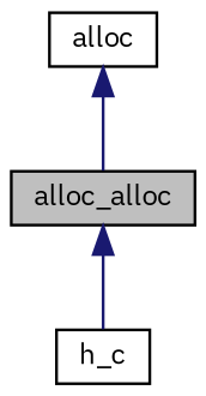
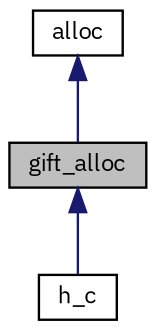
  digraph {
    fontname="IBM Plex Sans"
    node [color=black fillcolor=white fontname="IBM Plex Sans" fontsize=10 shape=record style=filled]
    edge [color=midnightblue dir=back fontname="IBM Plex Sans" fontsize=10 labelfontname=Helvetica labelfontsize=10 style=solid]
-   n1 [fillcolor=grey75 fontcolor=black height=0.2 label=alloc_alloc width=0.4]
+   n1 [fillcolor=grey75 fontcolor=black height=0.2 label=gift_alloc width=0.4]
    n2 [height=0.2 label=h_c width=0.4]
    n3 [height=0.2 label=alloc width=0.4]
    n1 -> n2
    n3 -> n1
  }
